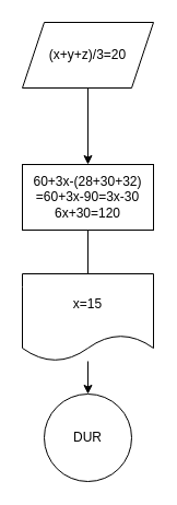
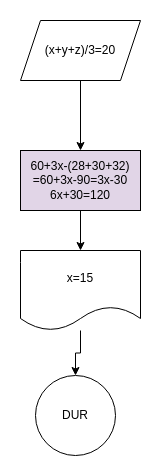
  <mxCell id="0" />
  <mxCell id="1" parent="0" />
- <mxCell id="2" value="DUR" style="ellipse;whiteSpace=wrap;html=1;aspect=fixed;" parent="1" vertex="1"><mxGeometry x="40" y="360" width="80" height="80" as="geometry" /></mxCell>
+ <mxCell id="2" value="DUR" style="ellipse;whiteSpace=wrap;html=1;aspect=fixed;" parent="1" vertex="1"><mxGeometry x="35" y="375" width="80" height="80" as="geometry" /></mxCell>
  <mxCell id="3" value="" style="edgeStyle=orthogonalEdgeStyle;rounded=0;orthogonalLoop=1;jettySize=auto;html=1;" parent="1" source="4" target="6" edge="1"><mxGeometry relative="1" as="geometry" /></mxCell>
  <mxCell id="4" value="(x+y+z)/3=20" style="shape=parallelogram;perimeter=parallelogramPerimeter;whiteSpace=wrap;html=1;fixedSize=1;" parent="1" vertex="1"><mxGeometry x="20" y="20" width="120" height="60" as="geometry" /></mxCell>
- <mxCell id="5" value="" style="edgeStyle=orthogonalEdgeStyle;rounded=0;orthogonalLoop=1;jettySize=auto;html=1;endArrow=none;" parent="1" source="6" target="8" edge="1"><mxGeometry relative="1" as="geometry" /></mxCell>
- <mxCell id="6" value="60+3x-(28+30+32)&lt;br&gt;=60+3x-90=3x-30&lt;br&gt;6x+30=120" style="rounded=0;whiteSpace=wrap;html=1;" parent="1" vertex="1"><mxGeometry x="20" y="150" width="120" height="60" as="geometry" /></mxCell>
+ <mxCell id="5" value="" style="edgeStyle=orthogonalEdgeStyle;rounded=0;orthogonalLoop=1;jettySize=auto;html=1;" parent="1" source="6" target="8" edge="1"><mxGeometry relative="1" as="geometry" /></mxCell>
+ <mxCell id="6" value="60+3x-(28+30+32)&lt;br&gt;=60+3x-90=3x-30&lt;br&gt;6x+30=120" style="rounded=0;whiteSpace=wrap;html=1;fillColor=#e1d5e7;" parent="1" vertex="1"><mxGeometry x="20" y="150" width="120" height="60" as="geometry" /></mxCell>
  <mxCell id="7" value="" style="edgeStyle=orthogonalEdgeStyle;rounded=0;orthogonalLoop=1;jettySize=auto;html=1;" parent="1" source="8" target="2" edge="1"><mxGeometry relative="1" as="geometry" /></mxCell>
  <mxCell id="8" value="x=15" style="shape=document;whiteSpace=wrap;html=1;boundedLbl=1;" parent="1" vertex="1"><mxGeometry x="20" y="250" width="120" height="80" as="geometry" /></mxCell>
